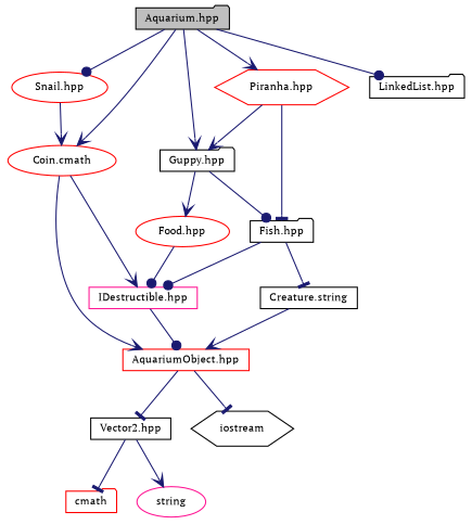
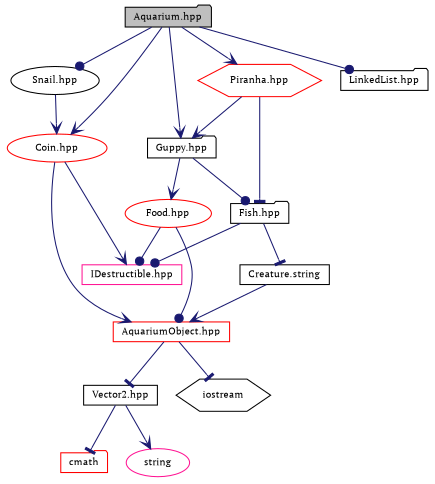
  digraph {
    fontname="PT Serif"
    node [color=black fillcolor=white fontname="PT Serif" fontsize=10 shape=folder style=filled]
    edge [arrowhead=vee color=midnightblue fontname="PT Serif" fontsize=10 labelfontname=Helvetica labelfontsize=10 style=solid]
    n1 [fillcolor=grey75 fontcolor=black height=0.2 label="Aquarium.hpp" width=0.4]
    n2 [height=0.2 label="Guppy.hpp" width=0.4]
    n3 [color=red height=0.2 label="Piranha.hpp" shape=hexagon width=0.4]
-   n4 [color=red height=0.2 label="Snail.hpp" shape=ellipse width=0.4]
-   n5 [color=red height=0.2 label="Coin.cmath" shape=ellipse width=0.4]
+   n4 [height=0.2 label="Snail.hpp" shape=ellipse width=0.4]
+   n5 [color=red height=0.2 label="Coin.hpp" shape=ellipse width=0.4]
    n6 [height=0.2 label="LinkedList.hpp" width=0.4]
    n7 [color=red height=0.2 label="Food.hpp" shape=ellipse width=0.4]
    n8 [height=0.2 label="Fish.hpp" width=0.4]
    n9 [color=deeppink height=0.2 label="IDestructible.hpp" shape=box width=0.4]
    n10 [color=red height=0.2 label="AquariumObject.hpp" shape=box width=0.4]
    n11 [height=0.2 label="Creature.string" shape=box width=0.4]
    n12 [height=0.2 label="Vector2.hpp" shape=box width=0.4]
    n13 [height=0.2 label=iostream shape=hexagon width=0.4]
    n14 [color=red height=0.2 label=cmath width=0.4]
    n15 [color=deeppink height=0.2 label=string shape=ellipse width=0.4]
    n1 -> n2
    n1 -> n3
    n1 -> n4 [arrowhead=dot]
    n1 -> n5
    n1 -> n6 [arrowhead=dot]
    n2 -> n7
    n2 -> n8 [arrowhead=dot]
    n3 -> n2
    n3 -> n8 [arrowhead=tee]
    n4 -> n5
    n5 -> n9
    n5 -> n10
    n7 -> n9 [arrowhead=dot]
-   n9 -> n10 [arrowhead=dot]
+   n7 -> n10 [arrowhead=dot]
    n8 -> n9 [arrowhead=dot]
    n8 -> n11 [arrowhead=tee]
    n10 -> n12 [arrowhead=tee]
    n10 -> n13 [arrowhead=tee]
    n11 -> n10
    n12 -> n14 [arrowhead=tee]
    n12 -> n15
  }
